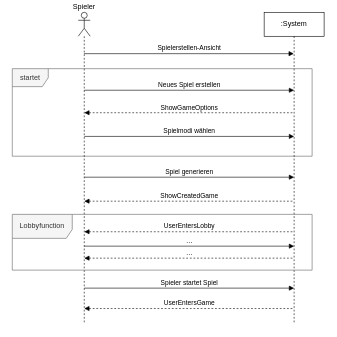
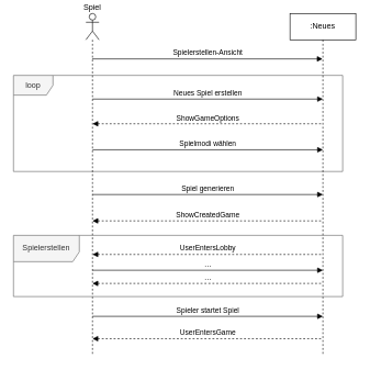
  <mxCell id="0" />
  <mxCell id="1" parent="0" />
- <mxCell id="2" value="startet" style="shape=umlFrame;whiteSpace=wrap;html=1;fillColor=#f5f5f5;strokeColor=#666666;fontColor=#333333;" vertex="1" parent="1"><mxGeometry x="20" y="114" width="500" height="146" as="geometry" /></mxCell>
- <mxCell id="3" value="Spieler" style="shape=umlLifeline;participant=umlActor;perimeter=lifelinePerimeter;whiteSpace=wrap;html=1;container=1;collapsible=0;recursiveResize=0;verticalAlign=bottom;spacingTop=36;labelBackgroundColor=#ffffff;outlineConnect=0;align=center;labelPosition=center;verticalLabelPosition=top;" vertex="1" parent="1"><mxGeometry x="130" y="20" width="20" height="520" as="geometry" /></mxCell>
- <mxCell id="4" value=":System" style="shape=umlLifeline;perimeter=lifelinePerimeter;whiteSpace=wrap;html=1;container=1;collapsible=0;recursiveResize=0;outlineConnect=0;" vertex="1" parent="1"><mxGeometry x="440" y="20" width="100" height="520" as="geometry" /></mxCell>
+ <mxCell id="2" value="loop" style="shape=umlFrame;whiteSpace=wrap;html=1;fillColor=#f5f5f5;strokeColor=#666666;fontColor=#333333;" vertex="1" parent="1"><mxGeometry x="20" y="114" width="500" height="146" as="geometry" /></mxCell>
+ <mxCell id="3" value="Spiel" style="shape=umlLifeline;participant=umlActor;perimeter=lifelinePerimeter;whiteSpace=wrap;html=1;container=1;collapsible=0;recursiveResize=0;verticalAlign=bottom;spacingTop=36;labelBackgroundColor=#ffffff;outlineConnect=0;align=center;labelPosition=center;verticalLabelPosition=top;" vertex="1" parent="1"><mxGeometry x="130" y="20" width="20" height="520" as="geometry" /></mxCell>
+ <mxCell id="4" value=":Neues" style="shape=umlLifeline;perimeter=lifelinePerimeter;whiteSpace=wrap;html=1;container=1;collapsible=0;recursiveResize=0;outlineConnect=0;" vertex="1" parent="1"><mxGeometry x="440" y="20" width="100" height="520" as="geometry" /></mxCell>
  <mxCell id="5" value="Spielerstellen-Ansicht" style="html=1;verticalAlign=bottom;endArrow=block;" edge="1" parent="1"><mxGeometry width="80" relative="1" as="geometry"><mxPoint x="139.5" y="89" as="sourcePoint" /><mxPoint x="489.5" y="89" as="targetPoint" /></mxGeometry></mxCell>
  <mxCell id="6" value="ShowGameOptions" style="html=1;verticalAlign=bottom;endArrow=none;startArrow=block;startFill=1;endFill=0;dashed=1;" edge="1" parent="1"><mxGeometry width="80" relative="1" as="geometry"><mxPoint x="140" y="187.5" as="sourcePoint" /><mxPoint x="490" y="187.5" as="targetPoint" /></mxGeometry></mxCell>
  <mxCell id="7" value="Spielmodi wählen" style="html=1;verticalAlign=bottom;endArrow=block;" edge="1" parent="1"><mxGeometry width="80" relative="1" as="geometry"><mxPoint x="140" y="227" as="sourcePoint" /><mxPoint x="490" y="227" as="targetPoint" /></mxGeometry></mxCell>
  <mxCell id="8" value="Spiel generieren" style="html=1;verticalAlign=bottom;endArrow=block;" edge="1" parent="1"><mxGeometry width="80" relative="1" as="geometry"><mxPoint x="140" y="295" as="sourcePoint" /><mxPoint x="490" y="295" as="targetPoint" /></mxGeometry></mxCell>
  <mxCell id="9" value="Neues Spiel erstellen" style="html=1;verticalAlign=bottom;endArrow=block;" edge="1" parent="1"><mxGeometry width="80" relative="1" as="geometry"><mxPoint x="140" y="150" as="sourcePoint" /><mxPoint x="490" y="150" as="targetPoint" /></mxGeometry></mxCell>
  <mxCell id="10" value="ShowCreatedGame" style="html=1;verticalAlign=bottom;endArrow=none;startArrow=block;startFill=1;endFill=0;dashed=1;" edge="1" parent="1"><mxGeometry width="80" relative="1" as="geometry"><mxPoint x="140" y="335" as="sourcePoint" /><mxPoint x="490" y="335" as="targetPoint" /></mxGeometry></mxCell>
  <mxCell id="11" value="UserEntersLobby" style="html=1;verticalAlign=bottom;endArrow=none;startArrow=block;startFill=1;endFill=0;dashed=1;" edge="1" parent="1"><mxGeometry width="80" relative="1" as="geometry"><mxPoint x="140" y="386" as="sourcePoint" /><mxPoint x="490" y="386" as="targetPoint" /></mxGeometry></mxCell>
- <mxCell id="12" value="Lobbyfunction" style="shape=umlFrame;whiteSpace=wrap;html=1;strokeColor=#666666;fontColor=#333333;width=100;height=40;fillColor=#f5f5f5;" vertex="1" parent="1"><mxGeometry x="20" y="357" width="500" height="93" as="geometry" /></mxCell>
+ <mxCell id="12" value="Spielerstellen" style="shape=umlFrame;whiteSpace=wrap;html=1;strokeColor=#666666;fontColor=#333333;width=100;height=40;fillColor=#f5f5f5;" vertex="1" parent="1"><mxGeometry x="20" y="357" width="500" height="93" as="geometry" /></mxCell>
  <mxCell id="13" value="…" style="html=1;verticalAlign=bottom;endArrow=block;" edge="1" parent="1"><mxGeometry width="80" relative="1" as="geometry"><mxPoint x="140" y="410" as="sourcePoint" /><mxPoint x="490" y="410" as="targetPoint" /></mxGeometry></mxCell>
  <mxCell id="14" value="…" style="html=1;verticalAlign=bottom;endArrow=none;startArrow=block;startFill=1;endFill=0;dashed=1;" edge="1" parent="1"><mxGeometry width="80" relative="1" as="geometry"><mxPoint x="140" y="430" as="sourcePoint" /><mxPoint x="490" y="430" as="targetPoint" /></mxGeometry></mxCell>
  <mxCell id="15" value="Spieler startet Spiel" style="html=1;verticalAlign=bottom;endArrow=block;" edge="1" parent="1"><mxGeometry width="80" relative="1" as="geometry"><mxPoint x="140" y="480" as="sourcePoint" /><mxPoint x="490" y="480" as="targetPoint" /></mxGeometry></mxCell>
  <mxCell id="16" value="UserEntersGame" style="html=1;verticalAlign=bottom;endArrow=none;startArrow=block;startFill=1;endFill=0;dashed=1;" edge="1" parent="1"><mxGeometry width="80" relative="1" as="geometry"><mxPoint x="140" y="514" as="sourcePoint" /><mxPoint x="490" y="514" as="targetPoint" /></mxGeometry></mxCell>
